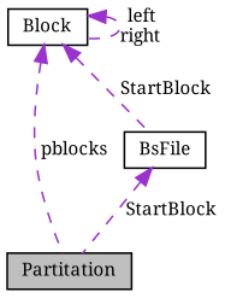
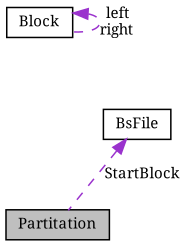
  digraph {
    fontname="Noto Serif"
    node [color=black fillcolor=white fontname="Noto Serif" fontsize=10 shape=record style=filled]
    edge [color=darkorchid3 dir=back fontname="Noto Serif" fontsize=10 labelfontname=Helvetica labelfontsize=10 style=dashed]
    n1 [fillcolor=grey75 fontcolor=black height=0.2 label=Partitation width=0.4]
    n2 [height=0.2 label=BsFile width=0.4]
    n3 [height=0.2 label=Block width=0.4]
    n2 -> n1 [label=" StartBlock"]
-   n3 -> n1 [label=" pblocks"]
-   n3 -> n2 [label=" StartBlock"]
    n3 -> n3 [label=" left\nright"]
  }
